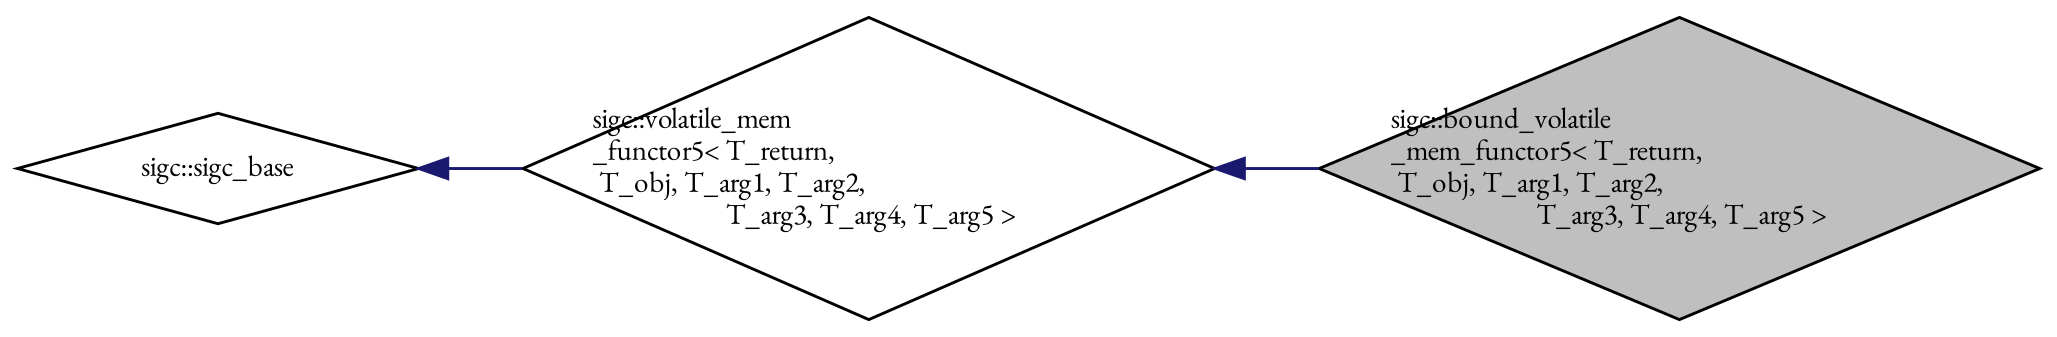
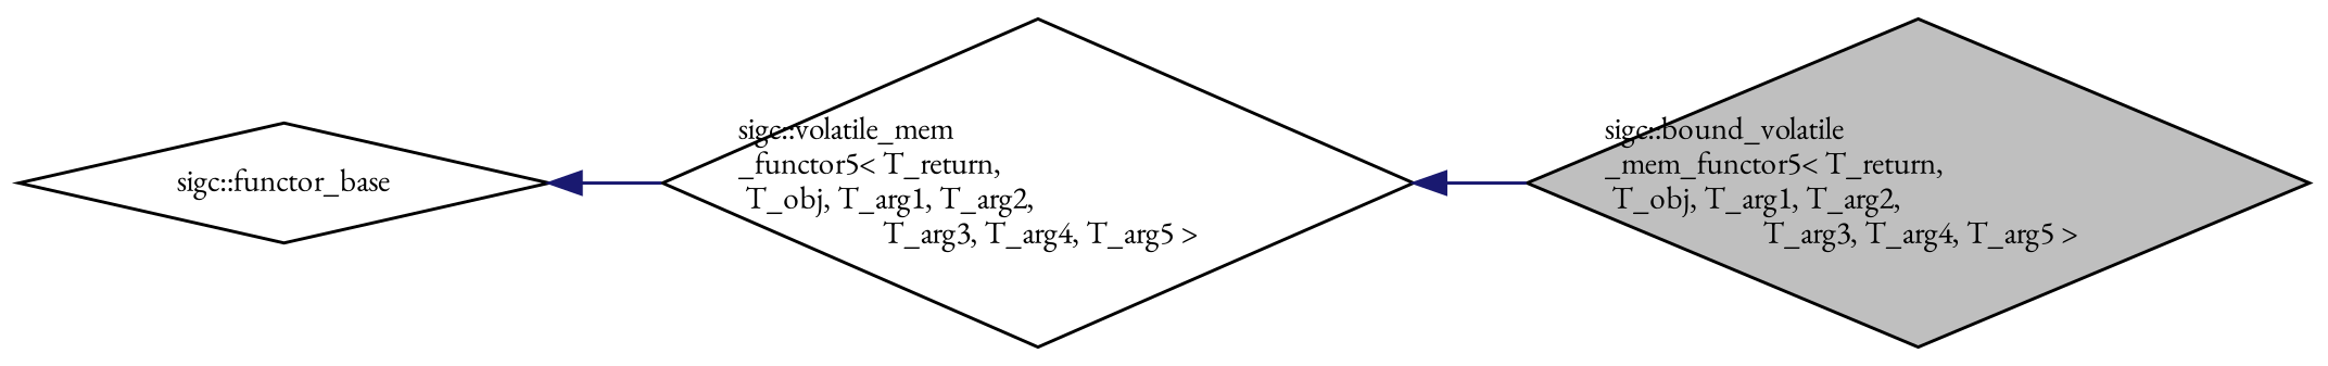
  digraph {
    rankdir=LR
    fontname="EB Garamond"
    node [color=black fillcolor=white fontname="EB Garamond" fontsize=10 shape=diamond style=filled]
    edge [color=midnightblue dir=back fontname="EB Garamond" fontsize=10 labelfontname=Sans labelfontsize=10 style=solid]
    n1 [fillcolor=grey75 fontcolor=black height=0.2 label="sigc::bound_volatile\l_mem_functor5\< T_return,\l T_obj, T_arg1, T_arg2,\l T_arg3, T_arg4, T_arg5 \>" width=0.4]
    n2 [height=0.2 label="sigc::volatile_mem\l_functor5\< T_return,\l T_obj, T_arg1, T_arg2,\l T_arg3, T_arg4, T_arg5 \>" width=0.4]
-   n3 [height=0.2 label="sigc::sigc_base" width=0.4]
+   n3 [height=0.2 label="sigc::functor_base" width=0.4]
    n2 -> n1
    n3 -> n2
  }
